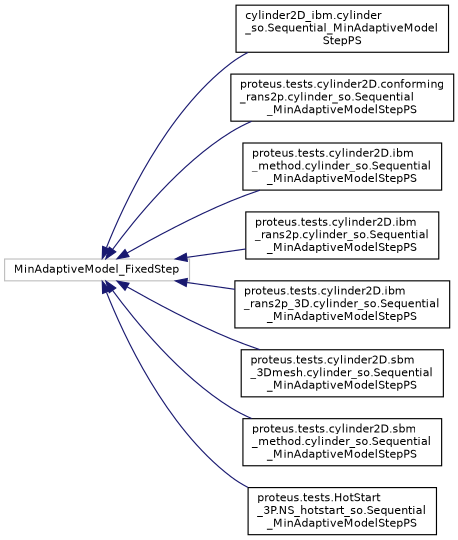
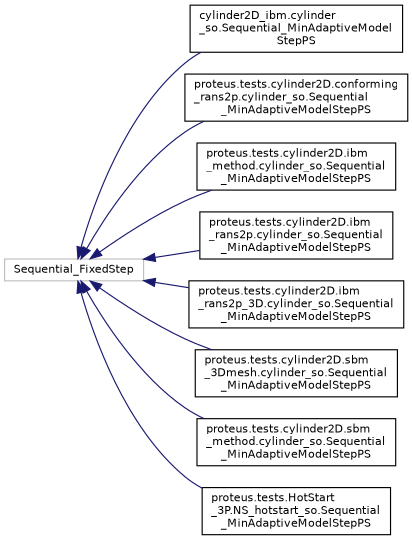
  digraph {
    rankdir=LR
    node [color=black fillcolor=white fontname=Helvetica fontsize=10 shape=record style=filled]
    edge [color=midnightblue dir=back fontname=Helvetica fontsize=10 labelfontname=Helvetica labelfontsize=10 style=solid]
-   n1 [color=grey75 height=0.2 label=MinAdaptiveModel_FixedStep width=0.4]
+   n1 [color=grey75 height=0.2 label=Sequential_FixedStep width=0.4]
    n2 [height=0.2 label="cylinder2D_ibm.cylinder\l_so.Sequential_MinAdaptiveModel\lStepPS" width=0.4]
    n3 [height=0.2 label="proteus.tests.cylinder2D.conforming\l_rans2p.cylinder_so.Sequential\l_MinAdaptiveModelStepPS" width=0.4]
    n4 [height=0.2 label="proteus.tests.cylinder2D.ibm\l_method.cylinder_so.Sequential\l_MinAdaptiveModelStepPS" width=0.4]
    n5 [height=0.2 label="proteus.tests.cylinder2D.ibm\l_rans2p.cylinder_so.Sequential\l_MinAdaptiveModelStepPS" width=0.4]
    n6 [height=0.2 label="proteus.tests.cylinder2D.ibm\l_rans2p_3D.cylinder_so.Sequential\l_MinAdaptiveModelStepPS" width=0.4]
    n7 [height=0.2 label="proteus.tests.cylinder2D.sbm\l_3Dmesh.cylinder_so.Sequential\l_MinAdaptiveModelStepPS" width=0.4]
    n8 [height=0.2 label="proteus.tests.cylinder2D.sbm\l_method.cylinder_so.Sequential\l_MinAdaptiveModelStepPS" width=0.4]
    n9 [height=0.2 label="proteus.tests.HotStart\l_3P.NS_hotstart_so.Sequential\l_MinAdaptiveModelStepPS" width=0.4]
    n1 -> n2
    n1 -> n3
    n1 -> n4
    n1 -> n5
    n1 -> n6
    n1 -> n7
    n1 -> n8
    n1 -> n9
  }
